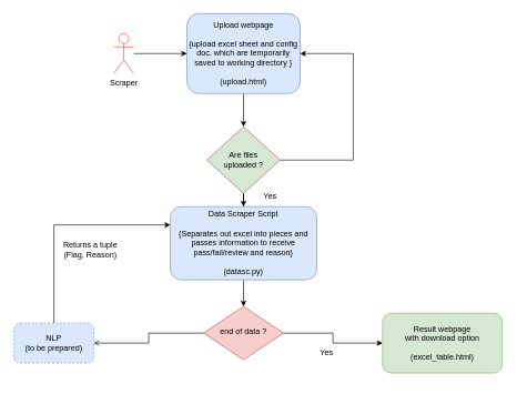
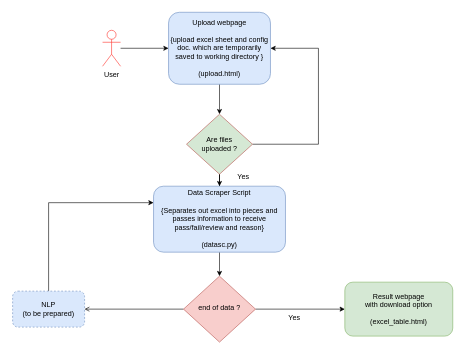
  <mxCell id="0" />
  <mxCell id="1" parent="0" />
  <mxCell id="2" style="edgeStyle=orthogonalEdgeStyle;rounded=0;orthogonalLoop=1;jettySize=auto;html=1;entryX=0.5;entryY=0;entryDx=0;entryDy=0;" parent="1" source="3" target="10" edge="1"><mxGeometry relative="1" as="geometry" /></mxCell>
  <mxCell id="3" value="Upload webpage&lt;br&gt;&lt;br&gt;{upload excel sheet and config doc. which are temporarily saved to working directory }&lt;br&gt;&lt;br&gt;(upload.html)" style="rounded=1;whiteSpace=wrap;html=1;fontSize=12;glass=0;strokeWidth=1;shadow=0;fillColor=#dae8fc;strokeColor=#6c8ebf;" parent="1" vertex="1"><mxGeometry x="280" y="20" width="170" height="120" as="geometry" /></mxCell>
  <mxCell id="4" value="" style="edgeStyle=orthogonalEdgeStyle;rounded=0;orthogonalLoop=1;jettySize=auto;html=1;endArrow=open;" parent="1" source="6" target="15" edge="1"><mxGeometry relative="1" as="geometry" /></mxCell>
  <mxCell id="5" style="edgeStyle=orthogonalEdgeStyle;rounded=0;orthogonalLoop=1;jettySize=auto;html=1;entryX=0;entryY=0.5;entryDx=0;entryDy=0;" parent="1" source="6" target="7" edge="1"><mxGeometry relative="1" as="geometry" /></mxCell>
- <mxCell id="6" value="end of data ?" style="rhombus;whiteSpace=wrap;html=1;shadow=0;fontFamily=Helvetica;fontSize=12;align=center;strokeWidth=1;spacing=6;spacingTop=-4;fillColor=#f8cecc;strokeColor=#b85450;" parent="1" vertex="1"><mxGeometry x="305" y="460" width="120" height="80" as="geometry" /></mxCell>
+ <mxCell id="6" value="end of data ?" style="rhombus;whiteSpace=wrap;html=1;shadow=0;fontFamily=Helvetica;fontSize=12;align=center;strokeWidth=1;spacing=6;spacingTop=-4;fillColor=#f8cecc;strokeColor=#b85450;" parent="1" vertex="1"><mxGeometry x="305" y="460" width="120" height="110" as="geometry" /></mxCell>
  <mxCell id="7" value="Result webpage&lt;br&gt;with download option&lt;br&gt;&lt;br&gt;(excel_table.html)" style="rounded=1;whiteSpace=wrap;html=1;fontSize=12;glass=0;strokeWidth=1;shadow=0;fillColor=#d5e8d4;strokeColor=#82b366;" parent="1" vertex="1"><mxGeometry x="574" y="470" width="180" height="90" as="geometry" /></mxCell>
  <mxCell id="8" style="edgeStyle=orthogonalEdgeStyle;rounded=0;orthogonalLoop=1;jettySize=auto;html=1;entryX=0.5;entryY=0;entryDx=0;entryDy=0;" parent="1" source="10" target="12" edge="1"><mxGeometry relative="1" as="geometry" /></mxCell>
  <mxCell id="9" style="edgeStyle=orthogonalEdgeStyle;rounded=0;orthogonalLoop=1;jettySize=auto;html=1;entryX=1;entryY=0.5;entryDx=0;entryDy=0;" parent="1" source="10" target="3" edge="1"><mxGeometry relative="1" as="geometry"><Array as="points"><mxPoint x="530" y="240" /><mxPoint x="530" y="80" /></Array></mxGeometry></mxCell>
  <mxCell id="10" value="Are files&lt;br&gt;uploaded ?" style="rhombus;whiteSpace=wrap;html=1;fillColor=#d5e8d4;strokeColor=#b85450;" parent="1" vertex="1"><mxGeometry x="310" y="190" width="110" height="100" as="geometry" /></mxCell>
  <mxCell id="11" value="" style="edgeStyle=orthogonalEdgeStyle;rounded=0;orthogonalLoop=1;jettySize=auto;html=1;" parent="1" source="12" target="6" edge="1"><mxGeometry relative="1" as="geometry"><Array as="points"><mxPoint x="380" y="420" /><mxPoint x="380" y="420" /></Array></mxGeometry></mxCell>
  <mxCell id="12" value="Data Scraper Script&lt;br&gt;&lt;br&gt;{Separates out excel into pieces and passes information to receive pass/fail/review and reason}&lt;br&gt;&lt;br&gt;(datasc.py)" style="rounded=1;whiteSpace=wrap;html=1;fillColor=#dae8fc;strokeColor=#6c8ebf;" parent="1" vertex="1"><mxGeometry x="255" y="310" width="220" height="110" as="geometry" /></mxCell>
  <mxCell id="13" value="Yes" style="text;html=1;strokeColor=none;fillColor=none;align=center;verticalAlign=middle;whiteSpace=wrap;rounded=0;" parent="1" vertex="1"><mxGeometry x="460" y="515" width="60" height="30" as="geometry" /></mxCell>
  <mxCell id="14" style="edgeStyle=orthogonalEdgeStyle;rounded=0;orthogonalLoop=1;jettySize=auto;html=1;entryX=0;entryY=0.25;entryDx=0;entryDy=0;" parent="1" source="15" target="12" edge="1"><mxGeometry relative="1" as="geometry"><Array as="points"><mxPoint x="80" y="338" /></Array></mxGeometry></mxCell>
  <mxCell id="15" value="NLP&lt;br&gt;(to be prepared)" style="rounded=1;whiteSpace=wrap;html=1;fillColor=#dae8fc;strokeColor=#6c8ebf;dashed=1;" parent="1" vertex="1"><mxGeometry x="20" y="485" width="120" height="60" as="geometry" /></mxCell>
- <mxCell id="16" value="Returns a tuple &lt;br&gt;(Flag, Reason)" style="text;html=1;strokeColor=none;fillColor=none;align=center;verticalAlign=middle;whiteSpace=wrap;rounded=0;" parent="1" vertex="1"><mxGeometry x="80" y="350" width="110" height="50" as="geometry" /></mxCell>
  <mxCell id="17" style="edgeStyle=orthogonalEdgeStyle;rounded=0;orthogonalLoop=1;jettySize=auto;html=1;entryX=0;entryY=0.5;entryDx=0;entryDy=0;" parent="1" source="18" target="3" edge="1"><mxGeometry relative="1" as="geometry" /></mxCell>
- <mxCell id="18" value="Scraper" style="shape=umlActor;verticalLabelPosition=bottom;verticalAlign=top;html=1;outlineConnect=0;strokeColor=#FF322B;" parent="1" vertex="1"><mxGeometry x="170" y="50" width="30" height="60" as="geometry" /></mxCell>
+ <mxCell id="18" value="User" style="shape=umlActor;verticalLabelPosition=bottom;verticalAlign=top;html=1;outlineConnect=0;strokeColor=#FF322B;" parent="1" vertex="1"><mxGeometry x="170" y="50" width="30" height="60" as="geometry" /></mxCell>
  <mxCell id="19" value="Yes" style="text;html=1;strokeColor=none;fillColor=none;align=center;verticalAlign=middle;whiteSpace=wrap;rounded=0;" parent="1" vertex="1"><mxGeometry x="375" y="280" width="60" height="30" as="geometry" /></mxCell>
